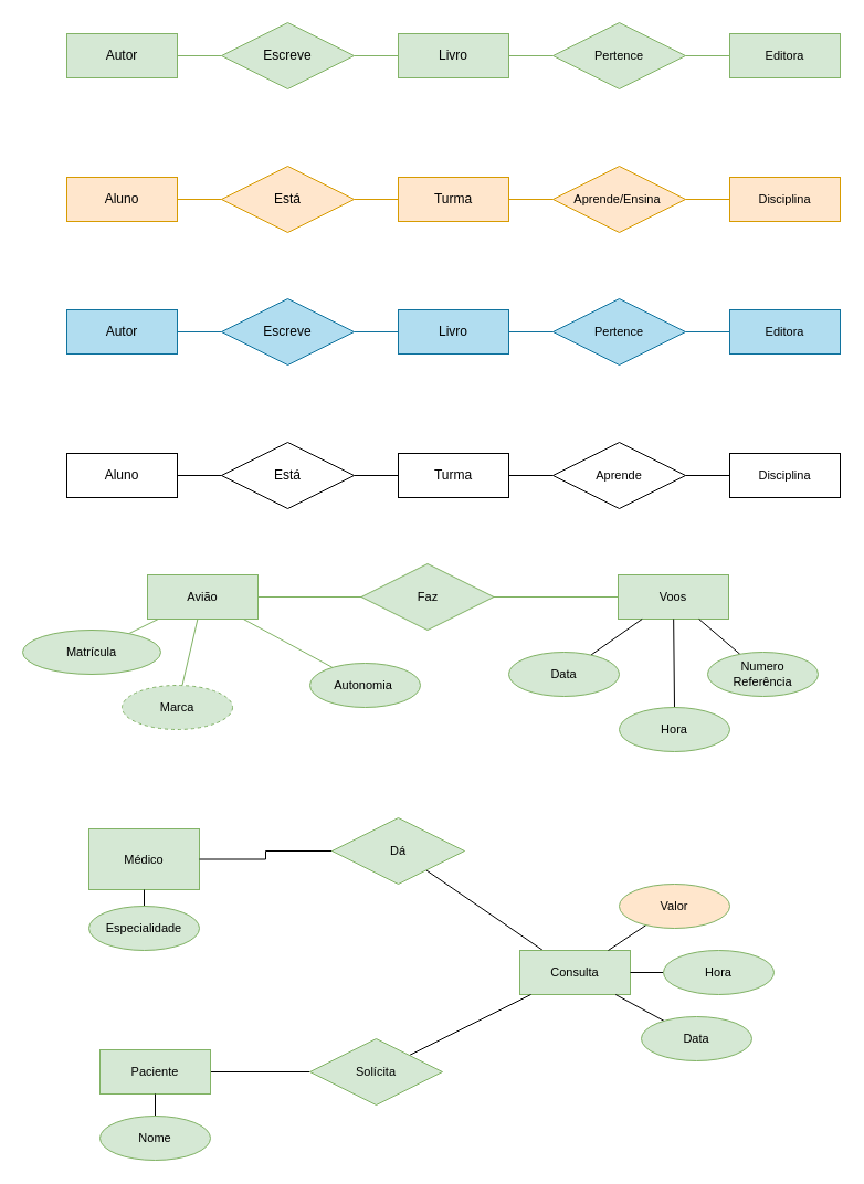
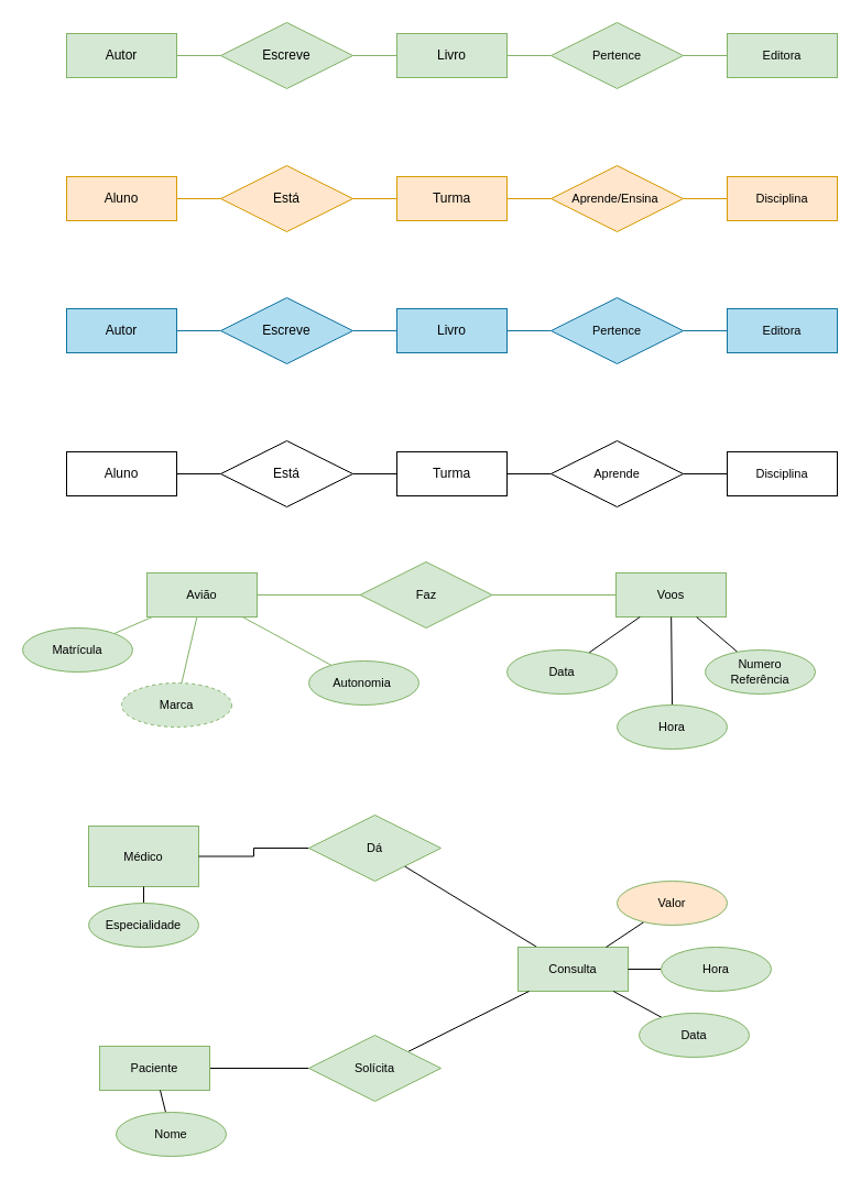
  <mxCell id="0" />
  <mxCell id="1" parent="0" />
  <mxCell id="2" value="" style="edgeStyle=orthogonalEdgeStyle;shape=connector;rounded=0;orthogonalLoop=1;jettySize=auto;html=1;strokeColor=#d79b00;align=center;verticalAlign=middle;fontFamily=Helvetica;fontSize=11;fontColor=default;labelBackgroundColor=default;endArrow=none;endFill=0;fillColor=#ffe6cc;" edge="1" parent="1" source="3" target="10"><mxGeometry relative="1" as="geometry" /></mxCell>
  <mxCell id="3" value="Turma" style="whiteSpace=wrap;html=1;align=center;fillColor=#ffe6cc;strokeColor=#d79b00;" vertex="1" parent="1"><mxGeometry x="360" y="160" width="100" height="40" as="geometry" /></mxCell>
  <mxCell id="4" value="Aluno" style="whiteSpace=wrap;html=1;align=center;fillColor=#ffe6cc;strokeColor=#d79b00;" vertex="1" parent="1"><mxGeometry x="60" y="160" width="100" height="40" as="geometry" /></mxCell>
  <mxCell id="5" value="" style="edgeStyle=orthogonalEdgeStyle;rounded=0;orthogonalLoop=1;jettySize=auto;html=1;strokeColor=#d79b00;endArrow=none;endFill=0;fillColor=#ffe6cc;" edge="1" parent="1" source="6" target="3"><mxGeometry relative="1" as="geometry" /></mxCell>
  <mxCell id="6" value="Está" style="shape=rhombus;perimeter=rhombusPerimeter;whiteSpace=wrap;html=1;align=center;fillColor=#ffe6cc;strokeColor=#d79b00;" vertex="1" parent="1"><mxGeometry x="200" y="150" width="120" height="60" as="geometry" /></mxCell>
  <mxCell id="7" value="" style="endArrow=none;html=1;rounded=0;fillColor=#ffe6cc;strokeColor=#d79b00;" edge="1" parent="1" target="6"><mxGeometry relative="1" as="geometry"><mxPoint x="160" y="180" as="sourcePoint" /><mxPoint x="310" y="300" as="targetPoint" /></mxGeometry></mxCell>
  <mxCell id="8" value="Disciplina" style="whiteSpace=wrap;html=1;align=center;fontFamily=Helvetica;fontSize=11;labelBackgroundColor=none;fillColor=#ffe6cc;strokeColor=#d79b00;" vertex="1" parent="1"><mxGeometry x="660" y="160" width="100" height="40" as="geometry" /></mxCell>
  <mxCell id="9" value="" style="edgeStyle=orthogonalEdgeStyle;shape=connector;rounded=0;orthogonalLoop=1;jettySize=auto;html=1;strokeColor=#d79b00;align=center;verticalAlign=middle;fontFamily=Helvetica;fontSize=11;fontColor=default;labelBackgroundColor=none;endArrow=none;endFill=0;fillColor=#ffe6cc;" edge="1" parent="1" source="10" target="8"><mxGeometry relative="1" as="geometry" /></mxCell>
  <mxCell id="10" value="Aprende/Ensina&amp;nbsp;" style="shape=rhombus;perimeter=rhombusPerimeter;whiteSpace=wrap;html=1;align=center;fontFamily=Helvetica;fontSize=11;labelBackgroundColor=none;fillColor=#ffe6cc;strokeColor=#d79b00;" vertex="1" parent="1"><mxGeometry x="500" y="150" width="120" height="60" as="geometry" /></mxCell>
  <mxCell id="11" value="" style="edgeStyle=orthogonalEdgeStyle;shape=connector;rounded=0;orthogonalLoop=1;jettySize=auto;html=1;strokeColor=#82b366;align=center;verticalAlign=middle;fontFamily=Helvetica;fontSize=11;fontColor=default;labelBackgroundColor=default;endArrow=none;endFill=0;fillColor=#d5e8d4;" edge="1" source="12" target="19" parent="1"><mxGeometry relative="1" as="geometry" /></mxCell>
  <mxCell id="12" value="Livro" style="whiteSpace=wrap;html=1;align=center;fillColor=#d5e8d4;strokeColor=#82b366;" vertex="1" parent="1"><mxGeometry x="360" y="30" width="100" height="40" as="geometry" /></mxCell>
  <mxCell id="13" value="Autor" style="whiteSpace=wrap;html=1;align=center;fillColor=#d5e8d4;strokeColor=#82b366;" vertex="1" parent="1"><mxGeometry x="60" y="30" width="100" height="40" as="geometry" /></mxCell>
  <mxCell id="14" value="" style="edgeStyle=orthogonalEdgeStyle;rounded=0;orthogonalLoop=1;jettySize=auto;html=1;strokeColor=#82b366;endArrow=none;endFill=0;fillColor=#d5e8d4;" edge="1" source="15" target="12" parent="1"><mxGeometry relative="1" as="geometry" /></mxCell>
  <mxCell id="15" value="Escreve" style="shape=rhombus;perimeter=rhombusPerimeter;whiteSpace=wrap;html=1;align=center;fillColor=#d5e8d4;strokeColor=#82b366;" vertex="1" parent="1"><mxGeometry x="200" y="20" width="120" height="60" as="geometry" /></mxCell>
  <mxCell id="16" value="" style="endArrow=none;html=1;rounded=0;fillColor=#d5e8d4;strokeColor=#82b366;" edge="1" target="15" parent="1"><mxGeometry relative="1" as="geometry"><mxPoint x="160" y="50" as="sourcePoint" /><mxPoint x="310" y="170" as="targetPoint" /></mxGeometry></mxCell>
  <mxCell id="17" value="Editora" style="whiteSpace=wrap;html=1;align=center;fontFamily=Helvetica;fontSize=11;labelBackgroundColor=none;fillColor=#d5e8d4;strokeColor=#82b366;" vertex="1" parent="1"><mxGeometry x="660" y="30" width="100" height="40" as="geometry" /></mxCell>
  <mxCell id="18" value="" style="edgeStyle=orthogonalEdgeStyle;shape=connector;rounded=0;orthogonalLoop=1;jettySize=auto;html=1;strokeColor=#82b366;align=center;verticalAlign=middle;fontFamily=Helvetica;fontSize=11;fontColor=default;labelBackgroundColor=default;endArrow=none;endFill=0;fillColor=#d5e8d4;" edge="1" source="19" target="17" parent="1"><mxGeometry relative="1" as="geometry" /></mxCell>
  <mxCell id="19" value="Pertence" style="shape=rhombus;perimeter=rhombusPerimeter;whiteSpace=wrap;html=1;align=center;fontFamily=Helvetica;fontSize=11;labelBackgroundColor=none;fillColor=#d5e8d4;strokeColor=#82b366;fontColor=default;" vertex="1" parent="1"><mxGeometry x="500" y="20" width="120" height="60" as="geometry" /></mxCell>
  <mxCell id="20" value="" style="edgeStyle=orthogonalEdgeStyle;shape=connector;rounded=0;orthogonalLoop=1;jettySize=auto;html=1;strokeColor=default;align=center;verticalAlign=middle;fontFamily=Helvetica;fontSize=11;fontColor=default;labelBackgroundColor=default;endArrow=none;endFill=0;" edge="1" source="21" target="28" parent="1"><mxGeometry relative="1" as="geometry" /></mxCell>
  <mxCell id="21" value="Turma" style="whiteSpace=wrap;html=1;align=center;" vertex="1" parent="1"><mxGeometry x="360" y="410" width="100" height="40" as="geometry" /></mxCell>
  <mxCell id="22" value="Aluno" style="whiteSpace=wrap;html=1;align=center;" vertex="1" parent="1"><mxGeometry x="60" y="410" width="100" height="40" as="geometry" /></mxCell>
  <mxCell id="23" value="" style="edgeStyle=orthogonalEdgeStyle;rounded=0;orthogonalLoop=1;jettySize=auto;html=1;strokeColor=default;endArrow=none;endFill=0;" edge="1" source="24" target="21" parent="1"><mxGeometry relative="1" as="geometry" /></mxCell>
  <mxCell id="24" value="Está" style="shape=rhombus;perimeter=rhombusPerimeter;whiteSpace=wrap;html=1;align=center;" vertex="1" parent="1"><mxGeometry x="200" y="400" width="120" height="60" as="geometry" /></mxCell>
  <mxCell id="25" value="" style="endArrow=none;html=1;rounded=0;" edge="1" target="24" parent="1"><mxGeometry relative="1" as="geometry"><mxPoint x="160" y="430" as="sourcePoint" /><mxPoint x="310" y="550" as="targetPoint" /></mxGeometry></mxCell>
  <mxCell id="26" value="Disciplina" style="whiteSpace=wrap;html=1;align=center;fontFamily=Helvetica;fontSize=11;fontColor=default;labelBackgroundColor=default;" vertex="1" parent="1"><mxGeometry x="660" y="410" width="100" height="40" as="geometry" /></mxCell>
  <mxCell id="27" value="" style="edgeStyle=orthogonalEdgeStyle;shape=connector;rounded=0;orthogonalLoop=1;jettySize=auto;html=1;strokeColor=default;align=center;verticalAlign=middle;fontFamily=Helvetica;fontSize=11;fontColor=default;labelBackgroundColor=default;endArrow=none;endFill=0;" edge="1" source="28" target="26" parent="1"><mxGeometry relative="1" as="geometry" /></mxCell>
  <mxCell id="28" value="Aprende" style="shape=rhombus;perimeter=rhombusPerimeter;whiteSpace=wrap;html=1;align=center;fontFamily=Helvetica;fontSize=11;fontColor=default;labelBackgroundColor=default;" vertex="1" parent="1"><mxGeometry x="500" y="400" width="120" height="60" as="geometry" /></mxCell>
  <mxCell id="29" value="" style="edgeStyle=orthogonalEdgeStyle;shape=connector;rounded=0;orthogonalLoop=1;jettySize=auto;html=1;strokeColor=#10739e;align=center;verticalAlign=middle;fontFamily=Helvetica;fontSize=11;fontColor=default;labelBackgroundColor=default;endArrow=none;endFill=0;fillColor=#b1ddf0;" edge="1" source="30" target="37" parent="1"><mxGeometry relative="1" as="geometry" /></mxCell>
  <mxCell id="30" value="Livro" style="whiteSpace=wrap;html=1;align=center;fillColor=#b1ddf0;strokeColor=#10739e;" vertex="1" parent="1"><mxGeometry x="360" y="280" width="100" height="40" as="geometry" /></mxCell>
  <mxCell id="31" value="Autor" style="whiteSpace=wrap;html=1;align=center;fillColor=#b1ddf0;strokeColor=#10739e;" vertex="1" parent="1"><mxGeometry x="60" y="280" width="100" height="40" as="geometry" /></mxCell>
  <mxCell id="32" value="" style="edgeStyle=orthogonalEdgeStyle;rounded=0;orthogonalLoop=1;jettySize=auto;html=1;strokeColor=#10739e;endArrow=none;endFill=0;fillColor=#b1ddf0;" edge="1" source="33" target="30" parent="1"><mxGeometry relative="1" as="geometry" /></mxCell>
  <mxCell id="33" value="Escreve" style="shape=rhombus;perimeter=rhombusPerimeter;whiteSpace=wrap;html=1;align=center;fillColor=#b1ddf0;strokeColor=#10739e;" vertex="1" parent="1"><mxGeometry x="200" y="270" width="120" height="60" as="geometry" /></mxCell>
  <mxCell id="34" value="" style="endArrow=none;html=1;rounded=0;fillColor=#b1ddf0;strokeColor=#10739e;" edge="1" target="33" parent="1"><mxGeometry relative="1" as="geometry"><mxPoint x="160" y="300" as="sourcePoint" /><mxPoint x="310" y="420" as="targetPoint" /></mxGeometry></mxCell>
  <mxCell id="35" value="Editora" style="whiteSpace=wrap;html=1;align=center;fontFamily=Helvetica;fontSize=11;labelBackgroundColor=none;fillColor=#b1ddf0;strokeColor=#10739e;" vertex="1" parent="1"><mxGeometry x="660" y="280" width="100" height="40" as="geometry" /></mxCell>
  <mxCell id="36" value="" style="edgeStyle=orthogonalEdgeStyle;shape=connector;rounded=0;orthogonalLoop=1;jettySize=auto;html=1;strokeColor=#10739e;align=center;verticalAlign=middle;fontFamily=Helvetica;fontSize=11;fontColor=default;labelBackgroundColor=none;endArrow=none;endFill=0;fillColor=#b1ddf0;" edge="1" source="37" target="35" parent="1"><mxGeometry relative="1" as="geometry" /></mxCell>
  <mxCell id="37" value="Pertence" style="shape=rhombus;perimeter=rhombusPerimeter;whiteSpace=wrap;html=1;align=center;fontFamily=Helvetica;fontSize=11;labelBackgroundColor=none;fillColor=#b1ddf0;strokeColor=#10739e;" vertex="1" parent="1"><mxGeometry x="500" y="270" width="120" height="60" as="geometry" /></mxCell>
  <mxCell id="38" value="" style="edgeStyle=orthogonalEdgeStyle;shape=connector;rounded=0;orthogonalLoop=1;jettySize=auto;html=1;strokeColor=#82b366;align=center;verticalAlign=middle;fontFamily=Helvetica;fontSize=11;fontColor=default;labelBackgroundColor=none;endArrow=none;endFill=0;fillColor=#d5e8d4;" edge="1" parent="1" source="39" target="42"><mxGeometry relative="1" as="geometry" /></mxCell>
  <mxCell id="39" value="Avião" style="whiteSpace=wrap;html=1;align=center;fontFamily=Helvetica;fontSize=11;labelBackgroundColor=none;fillColor=#d5e8d4;strokeColor=#82b366;" vertex="1" parent="1"><mxGeometry x="133" y="520" width="100" height="40" as="geometry" /></mxCell>
  <mxCell id="40" value="Voos" style="whiteSpace=wrap;html=1;align=center;fontFamily=Helvetica;fontSize=11;labelBackgroundColor=none;fillColor=#d5e8d4;strokeColor=#82b366;" vertex="1" parent="1"><mxGeometry x="559" y="520" width="100" height="40" as="geometry" /></mxCell>
  <mxCell id="41" value="" style="edgeStyle=orthogonalEdgeStyle;shape=connector;rounded=0;orthogonalLoop=1;jettySize=auto;html=1;strokeColor=#82b366;align=center;verticalAlign=middle;fontFamily=Helvetica;fontSize=11;fontColor=default;labelBackgroundColor=none;endArrow=none;endFill=0;fillColor=#d5e8d4;" edge="1" parent="1" source="42" target="40"><mxGeometry relative="1" as="geometry" /></mxCell>
  <mxCell id="42" value="Faz" style="shape=rhombus;perimeter=rhombusPerimeter;whiteSpace=wrap;html=1;align=center;fontFamily=Helvetica;fontSize=11;labelBackgroundColor=none;fillColor=#d5e8d4;strokeColor=#82b366;" vertex="1" parent="1"><mxGeometry x="326.5" y="510" width="120" height="60" as="geometry" /></mxCell>
  <mxCell id="43" style="shape=connector;rounded=0;orthogonalLoop=1;jettySize=auto;html=1;strokeColor=#82b366;align=center;verticalAlign=middle;fontFamily=Helvetica;fontSize=11;fontColor=default;labelBackgroundColor=none;endArrow=none;endFill=0;fillColor=#d5e8d4;" edge="1" parent="1" source="44" target="39"><mxGeometry relative="1" as="geometry" /></mxCell>
- <mxCell id="44" value="Matrícula" style="ellipse;whiteSpace=wrap;html=1;align=center;fontFamily=Helvetica;fontSize=11;labelBackgroundColor=none;fillColor=#d5e8d4;strokeColor=#82b366;" vertex="1" parent="1"><mxGeometry x="20" y="570" width="125" height="40" as="geometry" /></mxCell>
+ <mxCell id="44" value="Matrícula" style="ellipse;whiteSpace=wrap;html=1;align=center;fontFamily=Helvetica;fontSize=11;labelBackgroundColor=none;fillColor=#d5e8d4;strokeColor=#82b366;" vertex="1" parent="1"><mxGeometry x="20" y="570" width="100" height="40" as="geometry" /></mxCell>
  <mxCell id="45" style="shape=connector;rounded=0;orthogonalLoop=1;jettySize=auto;html=1;strokeColor=#82b366;align=center;verticalAlign=middle;fontFamily=Helvetica;fontSize=11;fontColor=default;labelBackgroundColor=none;endArrow=none;endFill=0;fillColor=#d5e8d4;" edge="1" parent="1" source="46" target="39"><mxGeometry relative="1" as="geometry" /></mxCell>
  <mxCell id="46" value="Autonomia&amp;nbsp;" style="ellipse;whiteSpace=wrap;html=1;align=center;fontFamily=Helvetica;fontSize=11;labelBackgroundColor=none;fillColor=#d5e8d4;strokeColor=#82b366;" vertex="1" parent="1"><mxGeometry x="280" y="600" width="100" height="40" as="geometry" /></mxCell>
  <mxCell id="47" style="shape=connector;rounded=0;orthogonalLoop=1;jettySize=auto;html=1;strokeColor=default;align=center;verticalAlign=middle;fontFamily=Helvetica;fontSize=11;fontColor=default;labelBackgroundColor=default;endArrow=none;endFill=0;" edge="1" parent="1" source="48" target="40"><mxGeometry relative="1" as="geometry" /></mxCell>
  <mxCell id="48" value="Data" style="ellipse;whiteSpace=wrap;html=1;align=center;fontFamily=Helvetica;fontSize=11;labelBackgroundColor=none;fillColor=#d5e8d4;strokeColor=#82b366;" vertex="1" parent="1"><mxGeometry x="460" y="590" width="100" height="40" as="geometry" /></mxCell>
  <mxCell id="49" style="shape=connector;rounded=0;orthogonalLoop=1;jettySize=auto;html=1;strokeColor=default;align=center;verticalAlign=middle;fontFamily=Helvetica;fontSize=11;fontColor=default;labelBackgroundColor=default;endArrow=none;endFill=0;" edge="1" parent="1" source="50" target="40"><mxGeometry relative="1" as="geometry" /></mxCell>
  <mxCell id="50" value="Numero&lt;div&gt;Referência&lt;/div&gt;" style="ellipse;whiteSpace=wrap;html=1;align=center;fontFamily=Helvetica;fontSize=11;labelBackgroundColor=none;fillColor=#d5e8d4;strokeColor=#82b366;" vertex="1" parent="1"><mxGeometry x="640" y="590" width="100" height="40" as="geometry" /></mxCell>
  <mxCell id="51" value="Avião" style="whiteSpace=wrap;html=1;align=center;fontFamily=Helvetica;fontSize=11;labelBackgroundColor=none;fillColor=#d5e8d4;strokeColor=#82b366;" vertex="1" parent="1"><mxGeometry x="133" y="520" width="100" height="40" as="geometry" /></mxCell>
  <mxCell id="52" style="shape=connector;rounded=0;orthogonalLoop=1;jettySize=auto;html=1;strokeColor=#82b366;align=center;verticalAlign=middle;fontFamily=Helvetica;fontSize=11;fontColor=default;labelBackgroundColor=none;endArrow=none;endFill=0;fillColor=#d5e8d4;" edge="1" source="53" target="51" parent="1"><mxGeometry relative="1" as="geometry" /></mxCell>
  <mxCell id="53" value="Marca" style="ellipse;whiteSpace=wrap;html=1;align=center;fontFamily=Helvetica;fontSize=11;labelBackgroundColor=none;fillColor=#d5e8d4;strokeColor=#82b366;dashed=1;" vertex="1" parent="1"><mxGeometry x="110" y="620" width="100" height="40" as="geometry" /></mxCell>
  <mxCell id="54" style="shape=connector;rounded=0;orthogonalLoop=1;jettySize=auto;html=1;strokeColor=default;align=center;verticalAlign=middle;fontFamily=Helvetica;fontSize=11;fontColor=default;labelBackgroundColor=default;endArrow=none;endFill=0;" edge="1" parent="1" source="55" target="40"><mxGeometry relative="1" as="geometry" /></mxCell>
  <mxCell id="55" value="Hora" style="ellipse;whiteSpace=wrap;html=1;align=center;fontFamily=Helvetica;fontSize=11;labelBackgroundColor=none;fillColor=#d5e8d4;strokeColor=#82b366;" vertex="1" parent="1"><mxGeometry x="560" y="640" width="100" height="40" as="geometry" /></mxCell>
  <mxCell id="56" value="Médico" style="whiteSpace=wrap;html=1;align=center;fontFamily=Helvetica;fontSize=11;labelBackgroundColor=none;fillColor=#d5e8d4;strokeColor=#82b366;" vertex="1" parent="1"><mxGeometry x="80" y="750" width="100" height="55" as="geometry" /></mxCell>
  <mxCell id="57" value="" style="edgeStyle=orthogonalEdgeStyle;shape=connector;rounded=0;orthogonalLoop=1;jettySize=auto;html=1;strokeColor=default;align=center;verticalAlign=middle;fontFamily=Helvetica;fontSize=11;fontColor=default;labelBackgroundColor=default;endArrow=none;endFill=0;" edge="1" parent="1" source="59" target="56"><mxGeometry relative="1" as="geometry" /></mxCell>
  <mxCell id="58" value="" style="shape=connector;rounded=0;orthogonalLoop=1;jettySize=auto;html=1;strokeColor=default;align=center;verticalAlign=middle;fontFamily=Helvetica;fontSize=11;fontColor=default;labelBackgroundColor=default;endArrow=none;endFill=0;" edge="1" parent="1" source="59" target="60"><mxGeometry relative="1" as="geometry" /></mxCell>
- <mxCell id="59" value="Dá" style="shape=rhombus;perimeter=rhombusPerimeter;whiteSpace=wrap;html=1;align=center;fontFamily=Helvetica;fontSize=11;labelBackgroundColor=none;fillColor=#d5e8d4;strokeColor=#82b366;" vertex="1" parent="1"><mxGeometry x="300" y="740" width="120" height="60" as="geometry" /></mxCell>
+ <mxCell id="59" value="Dá" style="shape=rhombus;perimeter=rhombusPerimeter;whiteSpace=wrap;html=1;align=center;fontFamily=Helvetica;fontSize=11;labelBackgroundColor=none;fillColor=#d5e8d4;strokeColor=#82b366;" vertex="1" parent="1"><mxGeometry x="280" y="740" width="120" height="60" as="geometry" /></mxCell>
  <mxCell id="60" value="Consulta" style="whiteSpace=wrap;html=1;align=center;fontFamily=Helvetica;fontSize=11;labelBackgroundColor=none;fillColor=#d5e8d4;strokeColor=#82b366;" vertex="1" parent="1"><mxGeometry x="470" y="860" width="100" height="40" as="geometry" /></mxCell>
  <mxCell id="61" value="" style="shape=connector;rounded=0;orthogonalLoop=1;jettySize=auto;html=1;strokeColor=default;align=center;verticalAlign=middle;fontFamily=Helvetica;fontSize=11;fontColor=default;labelBackgroundColor=default;endArrow=none;endFill=0;" edge="1" parent="1" source="62" target="56"><mxGeometry relative="1" as="geometry" /></mxCell>
  <mxCell id="62" value="Especialidade" style="ellipse;whiteSpace=wrap;html=1;align=center;fontFamily=Helvetica;fontSize=11;labelBackgroundColor=none;fillColor=#d5e8d4;strokeColor=#82b366;" vertex="1" parent="1"><mxGeometry x="80" y="820" width="100" height="40" as="geometry" /></mxCell>
  <mxCell id="63" style="shape=connector;rounded=0;orthogonalLoop=1;jettySize=auto;html=1;strokeColor=default;align=center;verticalAlign=middle;fontFamily=Helvetica;fontSize=11;fontColor=default;labelBackgroundColor=default;endArrow=none;endFill=0;" edge="1" parent="1" source="64" target="60"><mxGeometry relative="1" as="geometry" /></mxCell>
  <mxCell id="64" value="Data" style="ellipse;whiteSpace=wrap;html=1;align=center;fontFamily=Helvetica;fontSize=11;labelBackgroundColor=none;fillColor=#d5e8d4;strokeColor=#82b366;" vertex="1" parent="1"><mxGeometry x="580" y="920" width="100" height="40" as="geometry" /></mxCell>
  <mxCell id="65" value="" style="shape=connector;rounded=0;orthogonalLoop=1;jettySize=auto;html=1;strokeColor=default;align=center;verticalAlign=middle;fontFamily=Helvetica;fontSize=11;fontColor=default;labelBackgroundColor=default;endArrow=none;endFill=0;" edge="1" parent="1" source="66" target="60"><mxGeometry relative="1" as="geometry" /></mxCell>
  <mxCell id="66" value="Hora" style="ellipse;whiteSpace=wrap;html=1;align=center;fontFamily=Helvetica;fontSize=11;labelBackgroundColor=none;fillColor=#d5e8d4;strokeColor=#82b366;" vertex="1" parent="1"><mxGeometry x="600" y="860" width="100" height="40" as="geometry" /></mxCell>
  <mxCell id="67" style="shape=connector;rounded=0;orthogonalLoop=1;jettySize=auto;html=1;strokeColor=default;align=center;verticalAlign=middle;fontFamily=Helvetica;fontSize=11;fontColor=default;labelBackgroundColor=default;endArrow=none;endFill=0;" edge="1" parent="1" source="68" target="60"><mxGeometry relative="1" as="geometry" /></mxCell>
  <mxCell id="68" value="Valor" style="ellipse;whiteSpace=wrap;html=1;align=center;fontFamily=Helvetica;fontSize=11;labelBackgroundColor=none;fillColor=#ffe6cc;strokeColor=#82b366;" vertex="1" parent="1"><mxGeometry x="560" y="800" width="100" height="40" as="geometry" /></mxCell>
  <mxCell id="69" value="" style="edgeStyle=orthogonalEdgeStyle;shape=connector;rounded=0;orthogonalLoop=1;jettySize=auto;html=1;strokeColor=default;align=center;verticalAlign=middle;fontFamily=Helvetica;fontSize=11;fontColor=default;labelBackgroundColor=default;endArrow=none;endFill=0;" edge="1" parent="1" source="70" target="74"><mxGeometry relative="1" as="geometry" /></mxCell>
  <mxCell id="70" value="Paciente" style="whiteSpace=wrap;html=1;align=center;fontFamily=Helvetica;fontSize=11;labelBackgroundColor=none;fillColor=#d5e8d4;strokeColor=#82b366;" vertex="1" parent="1"><mxGeometry x="90" y="950" width="100" height="40" as="geometry" /></mxCell>
  <mxCell id="71" value="" style="shape=connector;rounded=0;orthogonalLoop=1;jettySize=auto;html=1;strokeColor=default;align=center;verticalAlign=middle;fontFamily=Helvetica;fontSize=11;fontColor=default;labelBackgroundColor=default;endArrow=none;endFill=0;" edge="1" parent="1" source="72" target="70"><mxGeometry relative="1" as="geometry" /></mxCell>
- <mxCell id="72" value="Nome" style="ellipse;whiteSpace=wrap;html=1;align=center;fontFamily=Helvetica;fontSize=11;labelBackgroundColor=none;fillColor=#d5e8d4;strokeColor=#82b366;" vertex="1" parent="1"><mxGeometry x="90" y="1010" width="100" height="40" as="geometry" /></mxCell>
+ <mxCell id="72" value="Nome" style="ellipse;whiteSpace=wrap;html=1;align=center;fontFamily=Helvetica;fontSize=11;labelBackgroundColor=none;fillColor=#d5e8d4;strokeColor=#82b366;" vertex="1" parent="1"><mxGeometry x="105" y="1010" width="100" height="40" as="geometry" /></mxCell>
  <mxCell id="73" value="" style="shape=connector;rounded=0;orthogonalLoop=1;jettySize=auto;html=1;strokeColor=default;align=center;verticalAlign=middle;fontFamily=Helvetica;fontSize=11;fontColor=default;labelBackgroundColor=default;endArrow=none;endFill=0;" edge="1" parent="1" source="74" target="60"><mxGeometry relative="1" as="geometry" /></mxCell>
  <mxCell id="74" value="Solícita" style="shape=rhombus;perimeter=rhombusPerimeter;whiteSpace=wrap;html=1;align=center;fontFamily=Helvetica;fontSize=11;labelBackgroundColor=none;fillColor=#d5e8d4;strokeColor=#82b366;" vertex="1" parent="1"><mxGeometry x="280" y="940" width="120" height="60" as="geometry" /></mxCell>
